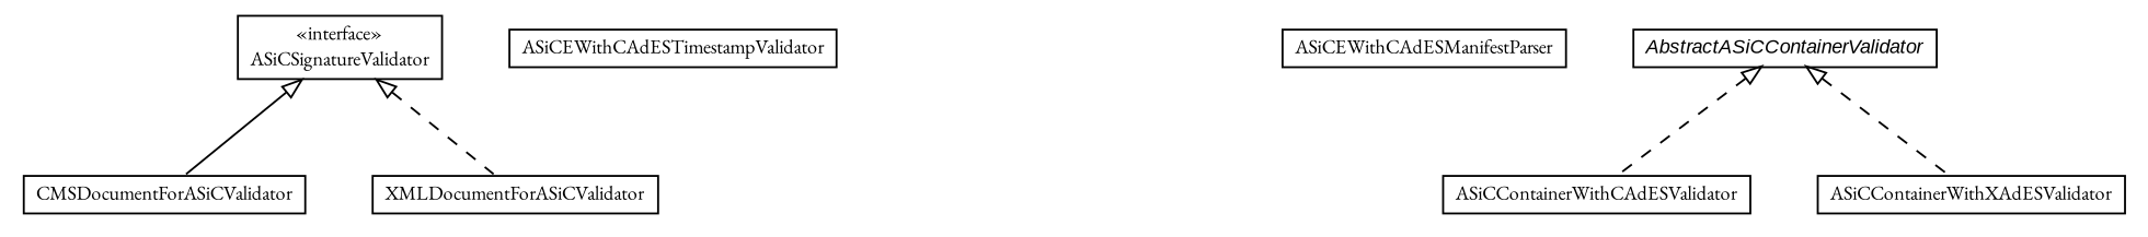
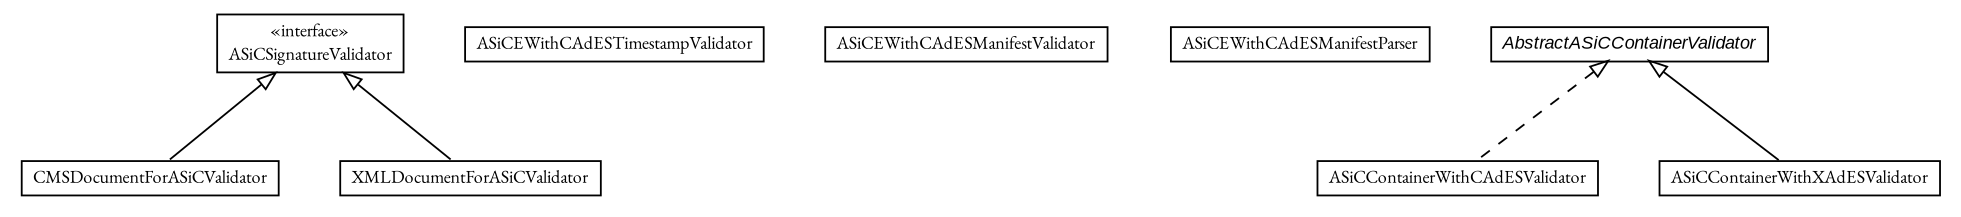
  digraph {
    fontname="EB Garamond"
    nodesep=0.25
    ranksep=0.5
    node [fontcolor=black fontname="EB Garamond" fontsize=10.0 shape=plaintext]
    edge [arrowtail=empty dir=back fontname="EB Garamond" fontsize=10 headport=p labelfontname=arial labelfontsize=10 style=dashed tailport=p]
    n1 [label=<<table title="eu.europa.esig.dss.asic.validation.CMSDocumentForASiCValidator" border="0" cellborder="1" cellspacing="0" cellpadding="2" port="p" href="./CMSDocumentForASiCValidator.html"> 		<tr><td><table border="0" cellspacing="0" cellpadding="1"> <tr><td align="center" balign="center"> CMSDocumentForASiCValidator </td></tr> 		</table></td></tr> 		</table>>]
    n2 [label=<<table title="eu.europa.esig.dss.asic.validation.ASiCEWithCAdESTimestampValidator" border="0" cellborder="1" cellspacing="0" cellpadding="2" port="p" href="./ASiCEWithCAdESTimestampValidator.html"> 		<tr><td><table border="0" cellspacing="0" cellpadding="1"> <tr><td align="center" balign="center"> ASiCEWithCAdESTimestampValidator </td></tr> 		</table></td></tr> 		</table>>]
+   n3 [label=<<table title="eu.europa.esig.dss.asic.validation.ASiCEWithCAdESManifestValidator" border="0" cellborder="1" cellspacing="0" cellpadding="2" port="p" href="./ASiCEWithCAdESManifestValidator.html"> 		<tr><td><table border="0" cellspacing="0" cellpadding="1"> <tr><td align="center" balign="center"> ASiCEWithCAdESManifestValidator </td></tr> 		</table></td></tr> 		</table>>]
    n4 [label=<<table title="eu.europa.esig.dss.asic.validation.ASiCEWithCAdESManifestParser" border="0" cellborder="1" cellspacing="0" cellpadding="2" port="p" href="./ASiCEWithCAdESManifestParser.html"> 		<tr><td><table border="0" cellspacing="0" cellpadding="1"> <tr><td align="center" balign="center"> ASiCEWithCAdESManifestParser </td></tr> 		</table></td></tr> 		</table>>]
    n5 [label=<<table title="eu.europa.esig.dss.asic.validation.ASiCContainerWithCAdESValidator" border="0" cellborder="1" cellspacing="0" cellpadding="2" port="p" href="./ASiCContainerWithCAdESValidator.html"> 		<tr><td><table border="0" cellspacing="0" cellpadding="1"> <tr><td align="center" balign="center"> ASiCContainerWithCAdESValidator </td></tr> 		</table></td></tr> 		</table>>]
    n6 [label=<<table title="eu.europa.esig.dss.asic.validation.XMLDocumentForASiCValidator" border="0" cellborder="1" cellspacing="0" cellpadding="2" port="p" href="./XMLDocumentForASiCValidator.html"> 		<tr><td><table border="0" cellspacing="0" cellpadding="1"> <tr><td align="center" balign="center"> XMLDocumentForASiCValidator </td></tr> 		</table></td></tr> 		</table>>]
    n7 [label=<<table title="eu.europa.esig.dss.asic.validation.ASiCContainerWithXAdESValidator" border="0" cellborder="1" cellspacing="0" cellpadding="2" port="p" href="./ASiCContainerWithXAdESValidator.html"> 		<tr><td><table border="0" cellspacing="0" cellpadding="1"> <tr><td align="center" balign="center"> ASiCContainerWithXAdESValidator </td></tr> 		</table></td></tr> 		</table>>]
    n8 [label=<<table title="eu.europa.esig.dss.asic.validation.ASiCSignatureValidator" border="0" cellborder="1" cellspacing="0" cellpadding="2" port="p" href="./ASiCSignatureValidator.html"> 		<tr><td><table border="0" cellspacing="0" cellpadding="1"> <tr><td align="center" balign="center"> &#171;interface&#187; </td></tr> <tr><td align="center" balign="center"> ASiCSignatureValidator </td></tr> 		</table></td></tr> 		</table>>]
    n9 [label=<<table title="eu.europa.esig.dss.asic.validation.AbstractASiCContainerValidator" border="0" cellborder="1" cellspacing="0" cellpadding="2" port="p" href="./AbstractASiCContainerValidator.html"> 		<tr><td><table border="0" cellspacing="0" cellpadding="1"> <tr><td align="center" balign="center"><font face="arial italic"> AbstractASiCContainerValidator </font></td></tr> 		</table></td></tr> 		</table>>]
    n8 -> n1 [style=solid]
-   n8 -> n6
+   n8 -> n6 [style=solid]
    n9 -> n5
-   n9 -> n7
+   n9 -> n7 [style=""]
  }
